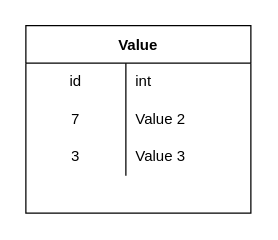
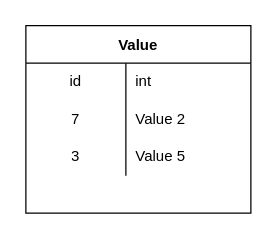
  <mxCell id="0" />
  <mxCell id="1" parent="0" />
  <mxCell id="2" value="Value" style="shape=table;startSize=30;container=1;collapsible=0;childLayout=tableLayout;fixedRows=1;rowLines=0;fontStyle=1;" parent="1" vertex="1"><mxGeometry x="20" y="20" width="180" height="150" as="geometry" /></mxCell>
  <mxCell id="3" value="" style="shape=tableRow;horizontal=0;startSize=0;swimlaneHead=0;swimlaneBody=0;top=0;left=0;bottom=0;right=0;collapsible=0;dropTarget=0;fillColor=none;points=[[0,0.5],[1,0.5]];portConstraint=eastwest;" parent="2" vertex="1"><mxGeometry y="30" width="180" height="30" as="geometry" /></mxCell>
  <mxCell id="4" value="id" style="shape=partialRectangle;html=1;whiteSpace=wrap;connectable=0;fillColor=none;top=0;left=0;bottom=0;right=0;overflow=hidden;pointerEvents=1;" parent="3" vertex="1"><mxGeometry width="80" height="30" as="geometry"><mxRectangle width="80" height="30" as="alternateBounds" /></mxGeometry></mxCell>
  <mxCell id="5" value="int" style="shape=partialRectangle;html=1;whiteSpace=wrap;connectable=0;fillColor=none;top=0;left=0;bottom=0;right=0;align=left;spacingLeft=6;overflow=hidden;" parent="3" vertex="1"><mxGeometry x="80" width="100" height="30" as="geometry"><mxRectangle width="100" height="30" as="alternateBounds" /></mxGeometry></mxCell>
  <mxCell id="6" value="" style="shape=tableRow;horizontal=0;startSize=0;swimlaneHead=0;swimlaneBody=0;top=0;left=0;bottom=0;right=0;collapsible=0;dropTarget=0;fillColor=none;points=[[0,0.5],[1,0.5]];portConstraint=eastwest;" parent="2" vertex="1"><mxGeometry y="60" width="180" height="30" as="geometry" /></mxCell>
  <mxCell id="7" value="7" style="shape=partialRectangle;html=1;whiteSpace=wrap;connectable=0;fillColor=none;top=0;left=0;bottom=0;right=0;overflow=hidden;" parent="6" vertex="1"><mxGeometry width="80" height="30" as="geometry"><mxRectangle width="80" height="30" as="alternateBounds" /></mxGeometry></mxCell>
  <mxCell id="8" value="Value 2" style="shape=partialRectangle;html=1;whiteSpace=wrap;connectable=0;fillColor=none;top=0;left=0;bottom=0;right=0;align=left;spacingLeft=6;overflow=hidden;" parent="6" vertex="1"><mxGeometry x="80" width="100" height="30" as="geometry"><mxRectangle width="100" height="30" as="alternateBounds" /></mxGeometry></mxCell>
  <mxCell id="9" value="" style="shape=tableRow;horizontal=0;startSize=0;swimlaneHead=0;swimlaneBody=0;top=0;left=0;bottom=0;right=0;collapsible=0;dropTarget=0;fillColor=none;points=[[0,0.5],[1,0.5]];portConstraint=eastwest;" parent="2" vertex="1"><mxGeometry y="90" width="180" height="30" as="geometry" /></mxCell>
  <mxCell id="10" value="3" style="shape=partialRectangle;html=1;whiteSpace=wrap;connectable=0;fillColor=none;top=0;left=0;bottom=0;right=0;overflow=hidden;" parent="9" vertex="1"><mxGeometry width="80" height="30" as="geometry"><mxRectangle width="80" height="30" as="alternateBounds" /></mxGeometry></mxCell>
- <mxCell id="11" value="Value 3" style="shape=partialRectangle;html=1;whiteSpace=wrap;connectable=0;fillColor=none;top=0;left=0;bottom=0;right=0;align=left;spacingLeft=6;overflow=hidden;" parent="9" vertex="1"><mxGeometry x="80" width="100" height="30" as="geometry"><mxRectangle width="100" height="30" as="alternateBounds" /></mxGeometry></mxCell>
+ <mxCell id="11" value="Value 5" style="shape=partialRectangle;html=1;whiteSpace=wrap;connectable=0;fillColor=none;top=0;left=0;bottom=0;right=0;align=left;spacingLeft=6;overflow=hidden;" parent="9" vertex="1"><mxGeometry x="80" width="100" height="30" as="geometry"><mxRectangle width="100" height="30" as="alternateBounds" /></mxGeometry></mxCell>
